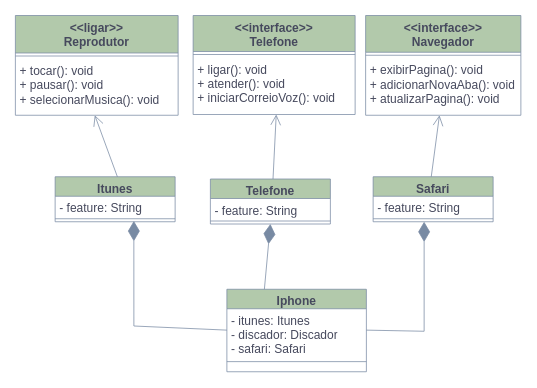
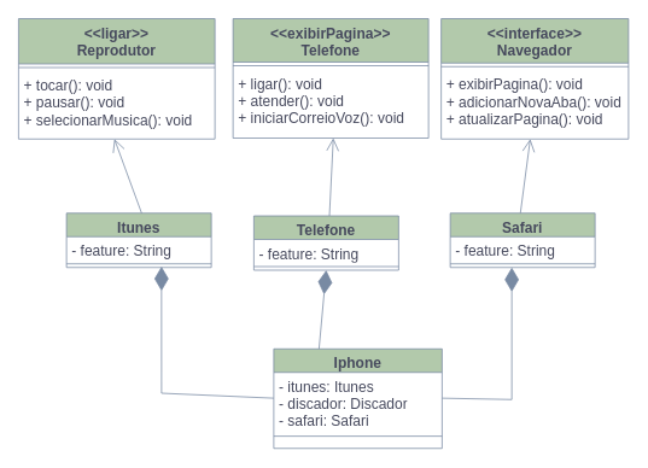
  <mxCell id="0" />
  <mxCell id="1" parent="0" />
  <mxCell id="2" value="Iphone" style="swimlane;fontStyle=1;align=center;verticalAlign=top;childLayout=stackLayout;horizontal=1;startSize=26;horizontalStack=0;resizeParent=1;resizeParentMax=0;resizeLast=0;collapsible=1;marginBottom=0;whiteSpace=wrap;html=1;fontSize=16;shadow=0;labelBackgroundColor=none;fillColor=#B2C9AB;strokeColor=#788AA3;fontColor=#46495D;" parent="1" vertex="1"><mxGeometry x="302" y="385" width="186" height="110" as="geometry" /></mxCell>
  <mxCell id="3" value="- itunes: Itunes&lt;div style=&quot;font-size: 16px;&quot;&gt;- discador: Discador&lt;/div&gt;&lt;div style=&quot;font-size: 16px;&quot;&gt;- safari: Safari&lt;/div&gt;" style="text;align=left;verticalAlign=top;spacingLeft=4;spacingRight=4;overflow=hidden;rotatable=0;points=[[0,0.5],[1,0.5]];portConstraint=eastwest;whiteSpace=wrap;html=1;fontSize=16;shadow=0;labelBackgroundColor=none;fontColor=#46495D;" parent="2" vertex="1"><mxGeometry y="26" width="186" height="57" as="geometry" /></mxCell>
  <mxCell id="4" value="" style="line;strokeWidth=1;align=left;verticalAlign=middle;spacingTop=-1;spacingLeft=3;spacingRight=3;rotatable=0;labelPosition=right;points=[];portConstraint=eastwest;fontSize=16;shadow=0;labelBackgroundColor=none;fillColor=#B2C9AB;strokeColor=#788AA3;fontColor=#46495D;" parent="2" vertex="1"><mxGeometry y="83" width="186" height="27" as="geometry" /></mxCell>
  <mxCell id="5" value="&amp;lt;&amp;lt;ligar&amp;gt;&amp;gt;&lt;div style=&quot;font-size: 16px;&quot;&gt;Reprodutor&lt;/div&gt;" style="swimlane;fontStyle=1;align=center;verticalAlign=top;childLayout=stackLayout;horizontal=1;startSize=50;horizontalStack=0;resizeParent=1;resizeParentMax=0;resizeLast=0;collapsible=1;marginBottom=0;whiteSpace=wrap;html=1;fontSize=16;shadow=0;labelBackgroundColor=none;fillColor=#B2C9AB;strokeColor=#788AA3;fontColor=#46495D;" parent="1" vertex="1"><mxGeometry x="20" y="20" width="217" height="133" as="geometry" /></mxCell>
  <mxCell id="6" value="" style="line;strokeWidth=1;align=left;verticalAlign=middle;spacingTop=-1;spacingLeft=3;spacingRight=3;rotatable=0;labelPosition=right;points=[];portConstraint=eastwest;fontSize=16;shadow=0;labelBackgroundColor=none;fillColor=#B2C9AB;strokeColor=#788AA3;fontColor=#46495D;" parent="5" vertex="1"><mxGeometry y="50" width="217" height="8" as="geometry" /></mxCell>
  <mxCell id="7" value="+ tocar(): void&lt;div style=&quot;font-size: 16px;&quot;&gt;+ pausar(): void&lt;/div&gt;&lt;div style=&quot;font-size: 16px;&quot;&gt;+ selecionarMusica(): void&lt;/div&gt;" style="text;align=left;verticalAlign=top;spacingLeft=4;spacingRight=4;overflow=hidden;rotatable=0;points=[[0,0.5],[1,0.5]];portConstraint=eastwest;whiteSpace=wrap;html=1;fontSize=16;shadow=0;labelBackgroundColor=none;fontColor=#46495D;" parent="5" vertex="1"><mxGeometry y="58" width="217" height="75" as="geometry" /></mxCell>
  <mxCell id="8" value="&amp;lt;&amp;lt;interface&amp;gt;&amp;gt;&lt;div style=&quot;font-size: 16px;&quot;&gt;Navegador&lt;/div&gt;" style="swimlane;fontStyle=1;align=center;verticalAlign=top;childLayout=stackLayout;horizontal=1;startSize=49;horizontalStack=0;resizeParent=1;resizeParentMax=0;resizeLast=0;collapsible=1;marginBottom=0;whiteSpace=wrap;html=1;fontSize=16;shadow=0;labelBackgroundColor=none;fillColor=#B2C9AB;strokeColor=#788AA3;fontColor=#46495D;" parent="1" vertex="1"><mxGeometry x="487" y="20" width="207" height="133" as="geometry" /></mxCell>
  <mxCell id="9" value="" style="line;strokeWidth=1;align=left;verticalAlign=middle;spacingTop=-1;spacingLeft=3;spacingRight=3;rotatable=0;labelPosition=right;points=[];portConstraint=eastwest;fontSize=16;shadow=0;labelBackgroundColor=none;fillColor=#B2C9AB;strokeColor=#788AA3;fontColor=#46495D;" parent="8" vertex="1"><mxGeometry y="49" width="207" height="8" as="geometry" /></mxCell>
  <mxCell id="10" value="+ exibirPagina(): void&lt;div style=&quot;font-size: 16px;&quot;&gt;+ adicionarNovaAba(): void&lt;/div&gt;&lt;div style=&quot;font-size: 16px;&quot;&gt;+ atualizarPagina(): void&lt;/div&gt;" style="text;align=left;verticalAlign=top;spacingLeft=4;spacingRight=4;overflow=hidden;rotatable=0;points=[[0,0.5],[1,0.5]];portConstraint=eastwest;whiteSpace=wrap;html=1;fontSize=16;shadow=0;labelBackgroundColor=none;fontColor=#46495D;" parent="8" vertex="1"><mxGeometry y="57" width="207" height="76" as="geometry" /></mxCell>
- <mxCell id="11" value="&amp;lt;&amp;lt;interface&amp;gt;&amp;gt;&lt;div style=&quot;font-size: 16px;&quot;&gt;Telefone&lt;/div&gt;" style="swimlane;fontStyle=1;align=center;verticalAlign=top;childLayout=stackLayout;horizontal=1;startSize=48;horizontalStack=0;resizeParent=1;resizeParentMax=0;resizeLast=0;collapsible=1;marginBottom=0;whiteSpace=wrap;html=1;fontSize=16;shadow=0;labelBackgroundColor=none;fillColor=#B2C9AB;strokeColor=#788AA3;fontColor=#46495D;" parent="1" vertex="1"><mxGeometry x="257" y="20" width="216" height="132" as="geometry" /></mxCell>
+ <mxCell id="11" value="&amp;lt;&amp;lt;exibirPagina&amp;gt;&amp;gt;&lt;div style=&quot;font-size: 16px;&quot;&gt;Telefone&lt;/div&gt;" style="swimlane;fontStyle=1;align=center;verticalAlign=top;childLayout=stackLayout;horizontal=1;startSize=48;horizontalStack=0;resizeParent=1;resizeParentMax=0;resizeLast=0;collapsible=1;marginBottom=0;whiteSpace=wrap;html=1;fontSize=16;shadow=0;labelBackgroundColor=none;fillColor=#B2C9AB;strokeColor=#788AA3;fontColor=#46495D;" parent="1" vertex="1"><mxGeometry x="257" y="20" width="216" height="132" as="geometry" /></mxCell>
  <mxCell id="12" value="" style="line;strokeWidth=1;align=left;verticalAlign=middle;spacingTop=-1;spacingLeft=3;spacingRight=3;rotatable=0;labelPosition=right;points=[];portConstraint=eastwest;fontSize=16;shadow=0;labelBackgroundColor=none;fillColor=#B2C9AB;strokeColor=#788AA3;fontColor=#46495D;" parent="11" vertex="1"><mxGeometry y="48" width="216" height="8" as="geometry" /></mxCell>
  <mxCell id="13" value="+ ligar(): void&lt;div style=&quot;font-size: 16px;&quot;&gt;+ atender(): void&lt;/div&gt;&lt;div style=&quot;font-size: 16px;&quot;&gt;+ iniciarCorreioVoz(): void&lt;/div&gt;" style="text;align=left;verticalAlign=top;spacingLeft=4;spacingRight=4;overflow=hidden;rotatable=0;points=[[0,0.5],[1,0.5]];portConstraint=eastwest;whiteSpace=wrap;html=1;fontSize=16;shadow=0;labelBackgroundColor=none;fontColor=#46495D;" parent="11" vertex="1"><mxGeometry y="56" width="216" height="76" as="geometry" /></mxCell>
  <mxCell id="14" value="Itunes" style="swimlane;fontStyle=1;align=center;verticalAlign=top;childLayout=stackLayout;horizontal=1;startSize=26;horizontalStack=0;resizeParent=1;resizeParentMax=0;resizeLast=0;collapsible=1;marginBottom=0;whiteSpace=wrap;html=1;fontSize=16;shadow=0;labelBackgroundColor=none;fillColor=#B2C9AB;strokeColor=#788AA3;fontColor=#46495D;" parent="1" vertex="1"><mxGeometry x="73" y="235" width="160" height="60" as="geometry" /></mxCell>
  <mxCell id="15" value="- feature: String" style="text;align=left;verticalAlign=top;spacingLeft=4;spacingRight=4;overflow=hidden;rotatable=0;points=[[0,0.5],[1,0.5]];portConstraint=eastwest;whiteSpace=wrap;html=1;fontSize=16;shadow=0;labelBackgroundColor=none;fontColor=#46495D;" parent="14" vertex="1"><mxGeometry y="26" width="160" height="26" as="geometry" /></mxCell>
  <mxCell id="16" value="" style="line;strokeWidth=1;align=left;verticalAlign=middle;spacingTop=-1;spacingLeft=3;spacingRight=3;rotatable=0;labelPosition=right;points=[];portConstraint=eastwest;fontSize=16;shadow=0;labelBackgroundColor=none;fillColor=#B2C9AB;strokeColor=#788AA3;fontColor=#46495D;" parent="14" vertex="1"><mxGeometry y="52" width="160" height="8" as="geometry" /></mxCell>
  <mxCell id="17" value="Safari" style="swimlane;fontStyle=1;align=center;verticalAlign=top;childLayout=stackLayout;horizontal=1;startSize=26;horizontalStack=0;resizeParent=1;resizeParentMax=0;resizeLast=0;collapsible=1;marginBottom=0;whiteSpace=wrap;html=1;fontSize=16;shadow=0;labelBackgroundColor=none;fillColor=#B2C9AB;strokeColor=#788AA3;fontColor=#46495D;" parent="1" vertex="1"><mxGeometry x="497" y="235" width="160" height="60" as="geometry" /></mxCell>
  <mxCell id="18" value="- feature: String" style="text;align=left;verticalAlign=top;spacingLeft=4;spacingRight=4;overflow=hidden;rotatable=0;points=[[0,0.5],[1,0.5]];portConstraint=eastwest;whiteSpace=wrap;html=1;fontSize=16;shadow=0;labelBackgroundColor=none;fontColor=#46495D;" parent="17" vertex="1"><mxGeometry y="26" width="160" height="26" as="geometry" /></mxCell>
  <mxCell id="19" value="" style="line;strokeWidth=1;align=left;verticalAlign=middle;spacingTop=-1;spacingLeft=3;spacingRight=3;rotatable=0;labelPosition=right;points=[];portConstraint=eastwest;fontSize=16;shadow=0;labelBackgroundColor=none;fillColor=#B2C9AB;strokeColor=#788AA3;fontColor=#46495D;" parent="17" vertex="1"><mxGeometry y="52" width="160" height="8" as="geometry" /></mxCell>
  <mxCell id="20" value="Telefone" style="swimlane;fontStyle=1;align=center;verticalAlign=top;childLayout=stackLayout;horizontal=1;startSize=26;horizontalStack=0;resizeParent=1;resizeParentMax=0;resizeLast=0;collapsible=1;marginBottom=0;whiteSpace=wrap;html=1;fontSize=16;shadow=0;labelBackgroundColor=none;fillColor=#B2C9AB;strokeColor=#788AA3;fontColor=#46495D;" parent="1" vertex="1"><mxGeometry x="280" y="238" width="160" height="60" as="geometry" /></mxCell>
  <mxCell id="21" value="- feature: String" style="text;align=left;verticalAlign=top;spacingLeft=4;spacingRight=4;overflow=hidden;rotatable=0;points=[[0,0.5],[1,0.5]];portConstraint=eastwest;whiteSpace=wrap;html=1;fontSize=16;shadow=0;labelBackgroundColor=none;fontColor=#46495D;" parent="20" vertex="1"><mxGeometry y="26" width="160" height="26" as="geometry" /></mxCell>
  <mxCell id="22" value="" style="line;strokeWidth=1;align=left;verticalAlign=middle;spacingTop=-1;spacingLeft=3;spacingRight=3;rotatable=0;labelPosition=right;points=[];portConstraint=eastwest;fontSize=16;shadow=0;labelBackgroundColor=none;fillColor=#B2C9AB;strokeColor=#788AA3;fontColor=#46495D;" parent="20" vertex="1"><mxGeometry y="52" width="160" height="8" as="geometry" /></mxCell>
  <mxCell id="23" value="" style="endArrow=open;endFill=1;endSize=12;html=1;rounded=0;entryX=0.488;entryY=1;entryDx=0;entryDy=0;entryPerimeter=0;fontSize=16;shadow=0;labelBackgroundColor=none;strokeColor=#788AA3;fontColor=default;" parent="1" target="7" edge="1"><mxGeometry width="160" relative="1" as="geometry"><mxPoint x="156" y="235" as="sourcePoint" /><mxPoint x="158" y="181" as="targetPoint" /></mxGeometry></mxCell>
  <mxCell id="24" value="" style="endArrow=open;endFill=1;endSize=12;html=1;rounded=0;entryX=0.513;entryY=1;entryDx=0;entryDy=0;entryPerimeter=0;fontSize=16;shadow=0;labelBackgroundColor=none;strokeColor=#788AA3;fontColor=default;" parent="1" target="13" edge="1"><mxGeometry width="160" relative="1" as="geometry"><mxPoint x="363.5" y="238" as="sourcePoint" /><mxPoint x="368.5" y="168" as="targetPoint" /></mxGeometry></mxCell>
  <mxCell id="25" value="" style="endArrow=open;endFill=1;endSize=12;html=1;rounded=0;fontSize=16;shadow=0;labelBackgroundColor=none;strokeColor=#788AA3;fontColor=default;" parent="1" target="10" edge="1"><mxGeometry width="160" relative="1" as="geometry"><mxPoint x="574.5" y="235" as="sourcePoint" /><mxPoint x="579.5" y="165" as="targetPoint" /></mxGeometry></mxCell>
  <mxCell id="26" value="" style="endArrow=diamondThin;endFill=1;endSize=24;html=1;rounded=0;exitX=0;exitY=0.5;exitDx=0;exitDy=0;entryX=0.656;entryY=0.875;entryDx=0;entryDy=0;entryPerimeter=0;fontSize=16;shadow=0;labelBackgroundColor=none;strokeColor=#788AA3;fontColor=default;" parent="1" source="3" target="16" edge="1"><mxGeometry width="160" relative="1" as="geometry"><mxPoint x="143" y="445" as="sourcePoint" /><mxPoint x="183" y="297" as="targetPoint" /><Array as="points"><mxPoint x="178" y="434" /></Array></mxGeometry></mxCell>
  <mxCell id="27" value="" style="endArrow=diamondThin;endFill=1;endSize=24;html=1;rounded=0;entryX=0.5;entryY=1;entryDx=0;entryDy=0;fontSize=16;shadow=0;labelBackgroundColor=none;strokeColor=#788AA3;fontColor=default;" parent="1" target="20" edge="1"><mxGeometry width="160" relative="1" as="geometry"><mxPoint x="352" y="385" as="sourcePoint" /><mxPoint x="354.08" y="326.002" as="targetPoint" /></mxGeometry></mxCell>
  <mxCell id="28" value="" style="endArrow=diamondThin;endFill=1;endSize=24;html=1;rounded=0;entryX=0.425;entryY=1;entryDx=0;entryDy=0;entryPerimeter=0;fontSize=16;exitX=1;exitY=0.5;exitDx=0;exitDy=0;shadow=0;labelBackgroundColor=none;strokeColor=#788AA3;fontColor=default;" parent="1" source="3" target="19" edge="1"><mxGeometry width="160" relative="1" as="geometry"><mxPoint x="513" y="451" as="sourcePoint" /><mxPoint x="561" y="298" as="targetPoint" /><Array as="points"><mxPoint x="565" y="441" /></Array></mxGeometry></mxCell>
